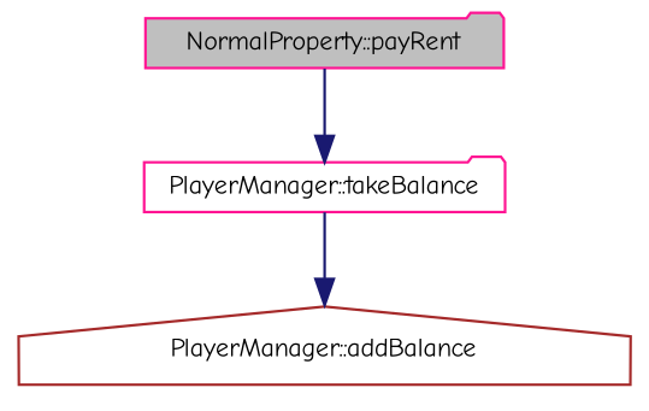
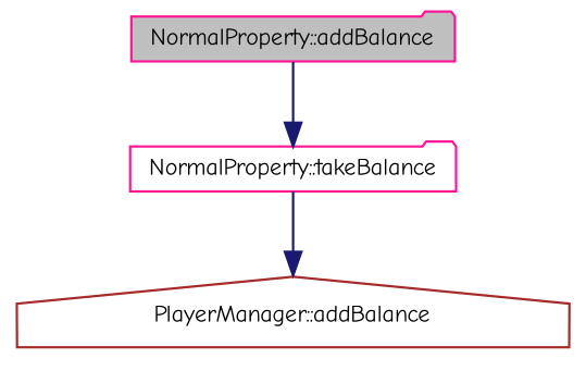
  digraph {
    fontname="Comic Neue"
    rankdir=TB
    node [color=deeppink fillcolor=white fontname="Comic Neue" fontsize=10 shape=folder style=filled]
    edge [color=midnightblue fontname="Comic Neue" fontsize=10 labelfontname=FreeSans labelfontsize=10 style=solid]
-   n1 [fillcolor=grey75 fontcolor=black height=0.2 label="NormalProperty::payRent" width=0.4]
-   n2 [height=0.2 label="PlayerManager::takeBalance" width=0.4]
+   n1 [fillcolor=grey75 fontcolor=black height=0.2 label="NormalProperty::addBalance" width=0.4]
+   n2 [height=0.2 label="NormalProperty::takeBalance" width=0.4]
    n3 [color=brown height=0.2 label="PlayerManager::addBalance" shape=house width=0.4]
    n1 -> n2
    n2 -> n3
  }
